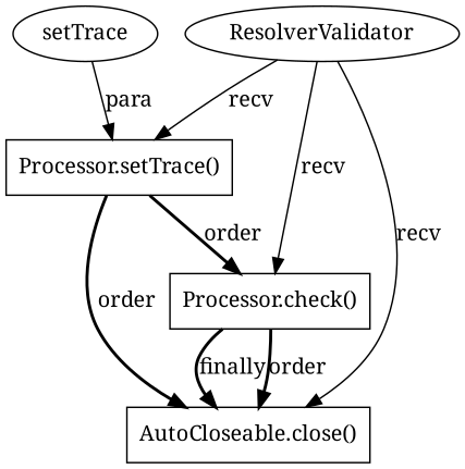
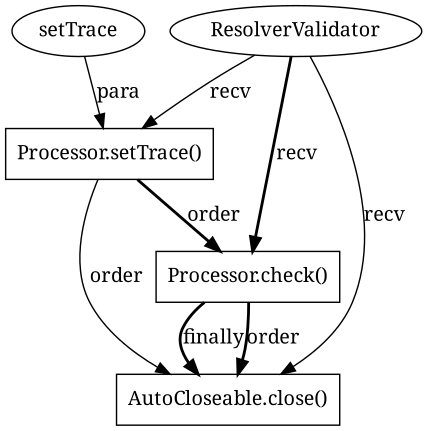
  digraph {
    fontname="Noto Serif"
    node [fontname="Noto Serif" shape=box]
    edge [fontname="Noto Serif" style=bold]
    n1 [label="Processor.setTrace()"]
    n2 [label="Processor.check()"]
    n3 [label="AutoCloseable.close()"]
    n4 [label=setTrace shape=ellipse]
    n5 [label=ResolverValidator shape=ellipse]
    n1 -> n2 [label=order]
-   n1 -> n3 [label=order]
+   n1 -> n3 [label=order style=solid]
    n2 -> n3 [label=finally]
    n2 -> n3 [label=order]
    n4 -> n1 [label=para style=solid]
    n5 -> n1 [label=recv style=solid]
-   n5 -> n2 [label=recv style=solid]
+   n5 -> n2 [label=recv]
    n5 -> n3 [label=recv style=solid]
  }
